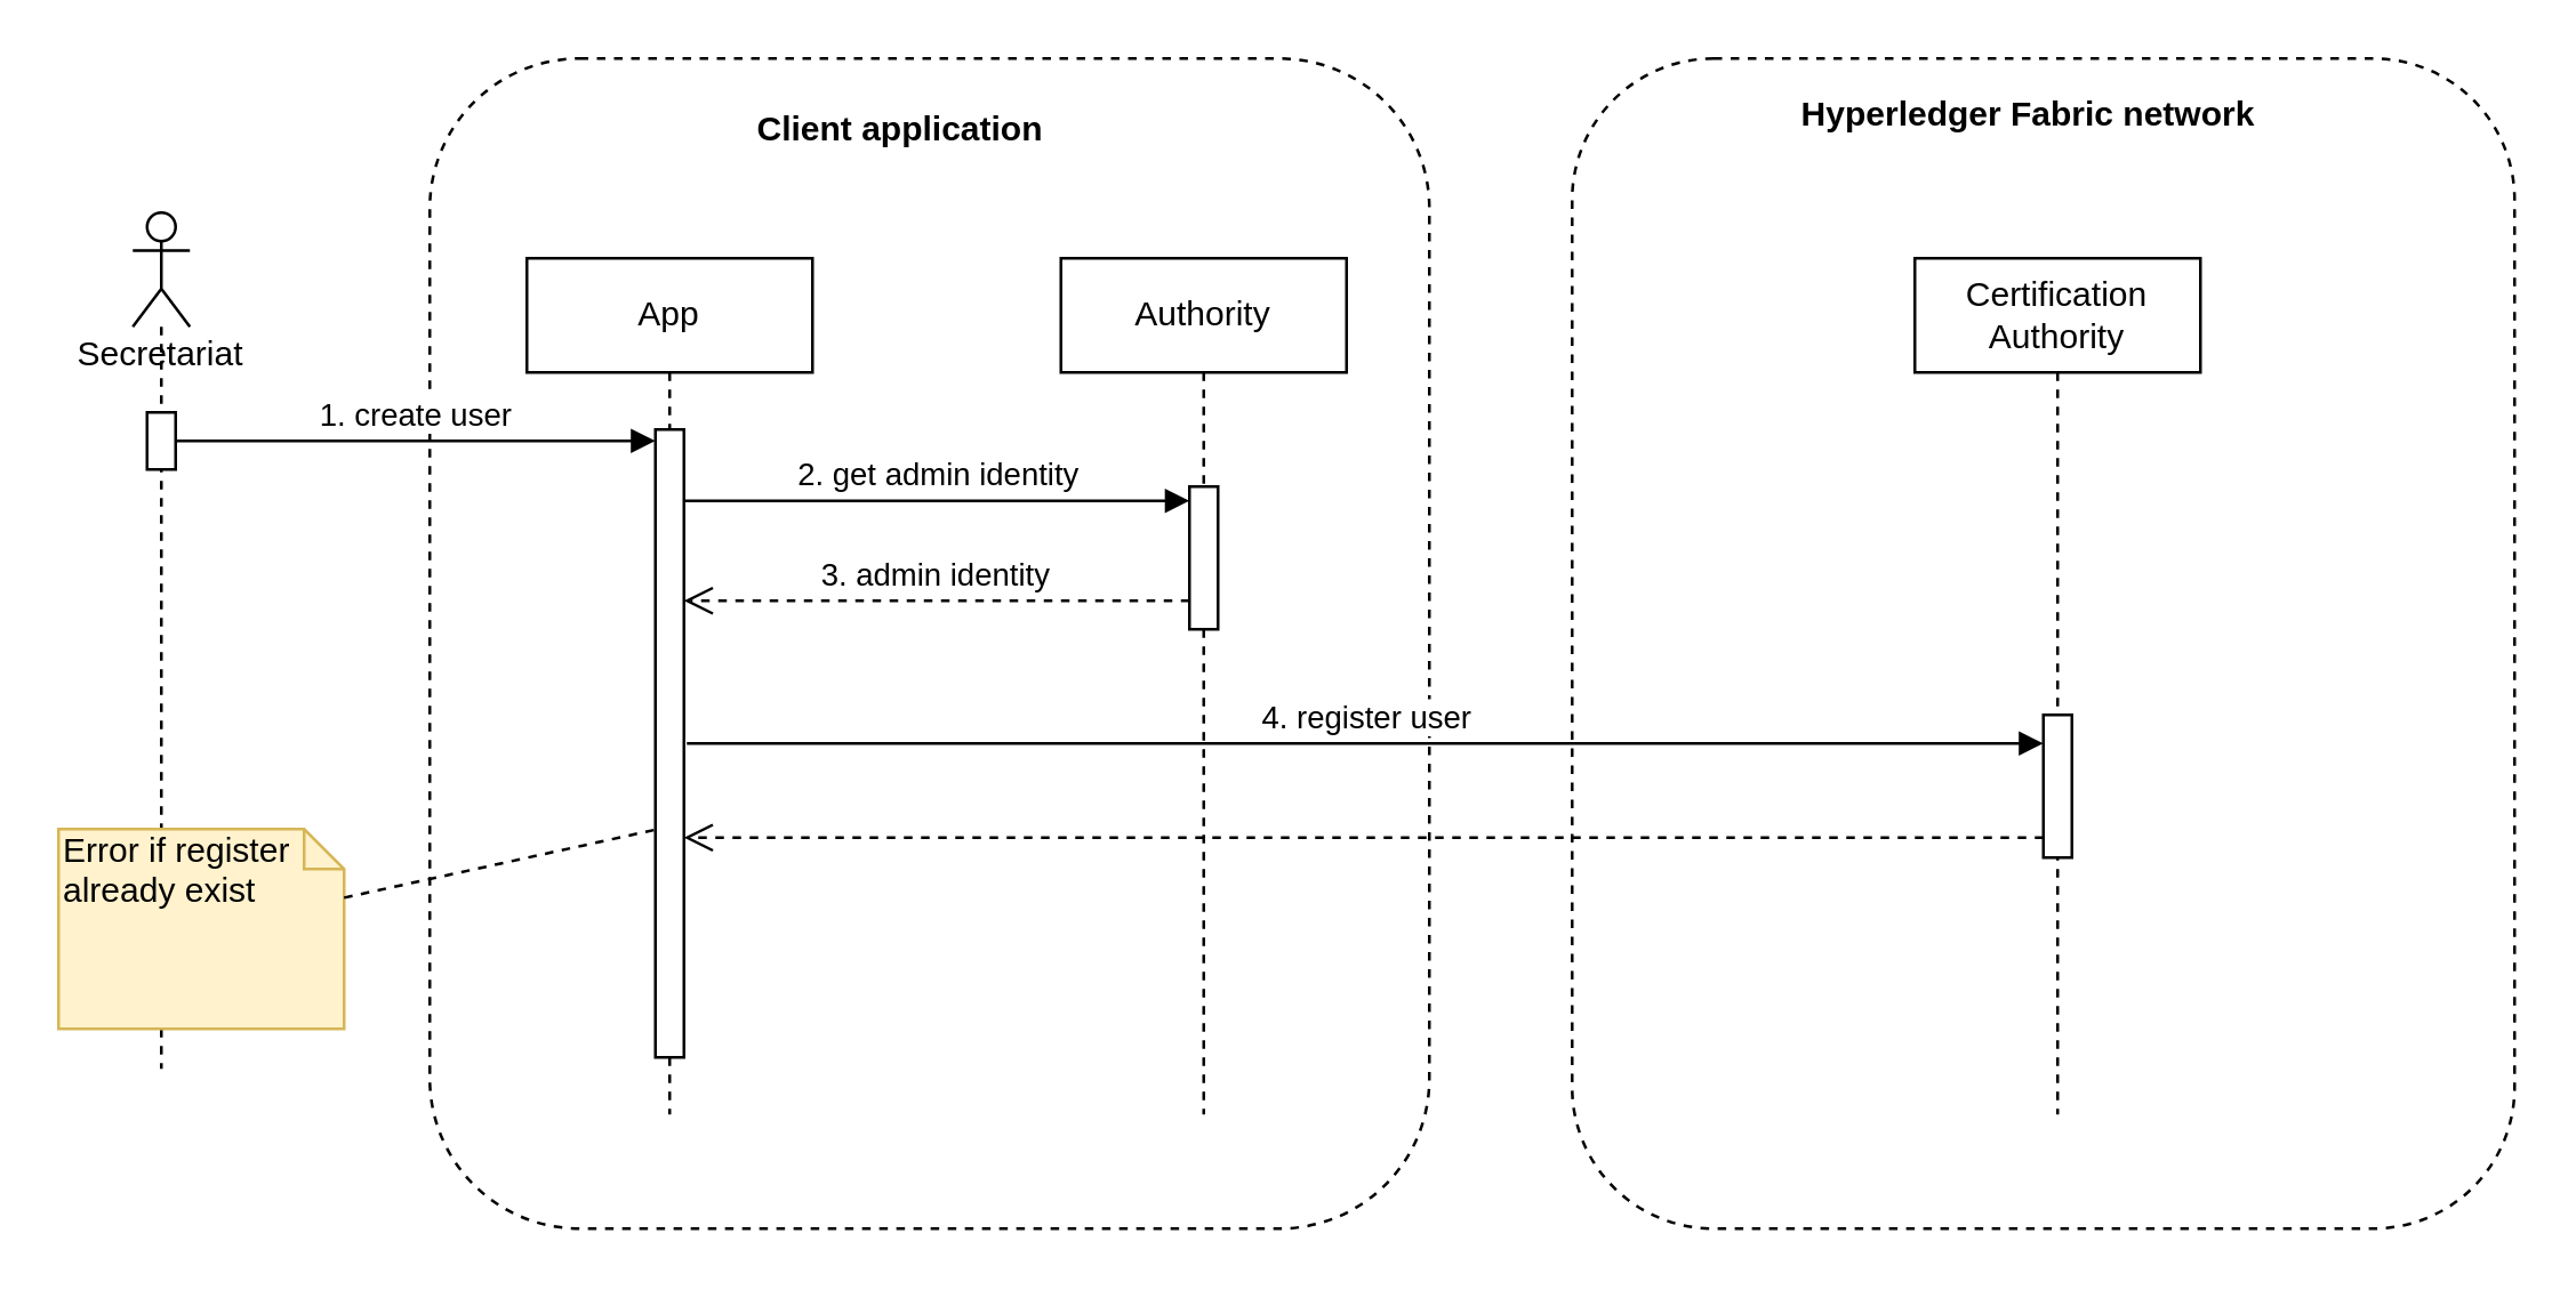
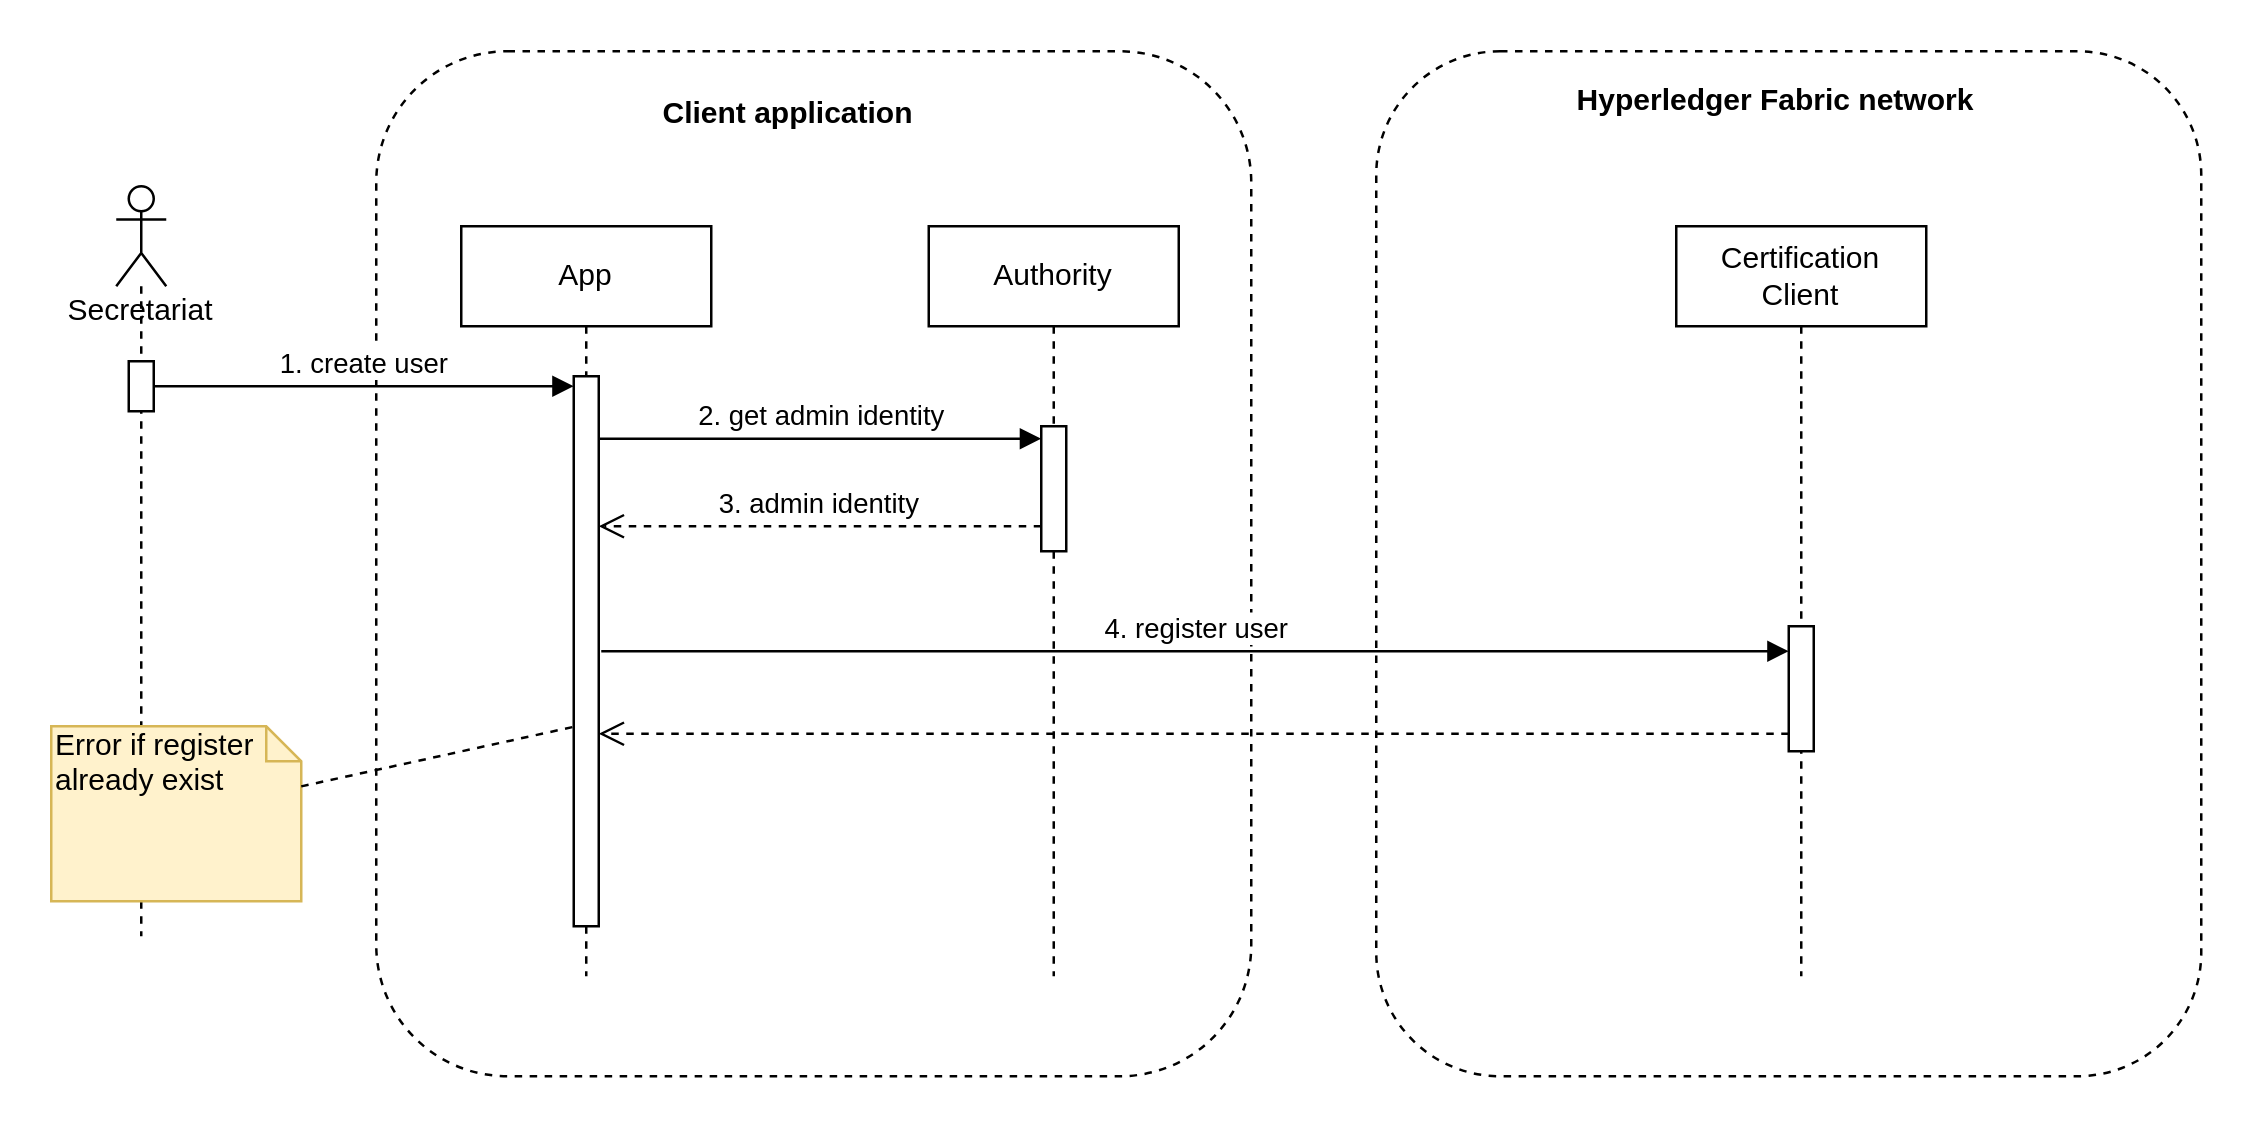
  <mxCell id="0" />
  <mxCell id="1" parent="0" />
  <mxCell id="2" value="" style="rounded=1;whiteSpace=wrap;html=1;fillColor=none;dashed=1;" parent="1" vertex="1"><mxGeometry x="550" y="20" width="330" height="410" as="geometry" /></mxCell>
  <mxCell id="3" value="" style="rounded=1;whiteSpace=wrap;html=1;fillColor=none;dashed=1;" parent="1" vertex="1"><mxGeometry x="150" y="20" width="350" height="410" as="geometry" /></mxCell>
  <mxCell id="4" value="App" style="shape=umlLifeline;perimeter=lifelinePerimeter;whiteSpace=wrap;html=1;container=1;collapsible=0;recursiveResize=0;outlineConnect=0;" parent="1" vertex="1"><mxGeometry x="184" y="90" width="100" height="300" as="geometry" /></mxCell>
  <mxCell id="5" value="" style="html=1;points=[];perimeter=orthogonalPerimeter;" parent="4" vertex="1"><mxGeometry x="45" y="60" width="10" height="220" as="geometry" /></mxCell>
  <mxCell id="6" value="Authority" style="shape=umlLifeline;perimeter=lifelinePerimeter;whiteSpace=wrap;html=1;container=1;collapsible=0;recursiveResize=0;outlineConnect=0;" parent="1" vertex="1"><mxGeometry x="371" y="90" width="100" height="300" as="geometry" /></mxCell>
  <mxCell id="7" value="" style="html=1;points=[];perimeter=orthogonalPerimeter;" parent="6" vertex="1"><mxGeometry x="45" y="80" width="10" height="50" as="geometry" /></mxCell>
- <mxCell id="8" value="Certification&lt;br&gt;Authority" style="shape=umlLifeline;perimeter=lifelinePerimeter;whiteSpace=wrap;html=1;container=1;collapsible=0;recursiveResize=0;outlineConnect=0;" parent="1" vertex="1"><mxGeometry x="670" y="90" width="100" height="300" as="geometry" /></mxCell>
+ <mxCell id="8" value="Certification&lt;br&gt;Client" style="shape=umlLifeline;perimeter=lifelinePerimeter;whiteSpace=wrap;html=1;container=1;collapsible=0;recursiveResize=0;outlineConnect=0;" parent="1" vertex="1"><mxGeometry x="670" y="90" width="100" height="300" as="geometry" /></mxCell>
  <mxCell id="9" value="" style="html=1;points=[];perimeter=orthogonalPerimeter;" parent="8" vertex="1"><mxGeometry x="45" y="160" width="10" height="50" as="geometry" /></mxCell>
  <mxCell id="10" value="2. get admin identity" style="html=1;verticalAlign=bottom;endArrow=block;" parent="1" edge="1"><mxGeometry width="80" relative="1" as="geometry"><mxPoint x="239" y="175" as="sourcePoint" /><mxPoint x="416" y="175" as="targetPoint" /></mxGeometry></mxCell>
  <mxCell id="11" value="3. admin identity" style="html=1;verticalAlign=bottom;endArrow=open;dashed=1;endSize=8;" parent="1" edge="1"><mxGeometry relative="1" as="geometry"><mxPoint x="416" y="210" as="sourcePoint" /><mxPoint x="239" y="210" as="targetPoint" /></mxGeometry></mxCell>
  <mxCell id="12" value="&lt;b&gt;Client application&lt;/b&gt;" style="text;html=1;strokeColor=none;fillColor=none;align=center;verticalAlign=middle;whiteSpace=wrap;rounded=0;dashed=1;" parent="1" vertex="1"><mxGeometry x="260" y="35" width="110" height="20" as="geometry" /></mxCell>
  <mxCell id="13" value="&lt;b&gt;Hyperledger Fabric network&lt;/b&gt;" style="text;html=1;strokeColor=none;fillColor=none;align=center;verticalAlign=middle;whiteSpace=wrap;rounded=0;dashed=1;" parent="1" vertex="1"><mxGeometry x="625" y="30" width="170" height="20" as="geometry" /></mxCell>
  <mxCell id="14" value="Secretariat" style="shape=umlLifeline;participant=umlActor;perimeter=lifelinePerimeter;whiteSpace=wrap;html=1;container=1;collapsible=0;recursiveResize=0;verticalAlign=top;spacingTop=36;outlineConnect=0;size=40;" vertex="1" parent="1"><mxGeometry x="46" y="74" width="20" height="300" as="geometry" /></mxCell>
  <mxCell id="15" value="" style="html=1;points=[];perimeter=orthogonalPerimeter;" vertex="1" parent="14"><mxGeometry x="5" y="70" width="10" height="20" as="geometry" /></mxCell>
  <mxCell id="16" value="4. register user" style="html=1;verticalAlign=bottom;endArrow=block;exitX=1.1;exitY=0.5;exitDx=0;exitDy=0;exitPerimeter=0;" edge="1" parent="1" source="5" target="9"><mxGeometry width="80" relative="1" as="geometry"><mxPoint x="270" y="260" as="sourcePoint" /><mxPoint x="350" y="260" as="targetPoint" /></mxGeometry></mxCell>
  <mxCell id="17" value="" style="html=1;verticalAlign=bottom;endArrow=open;dashed=1;endSize=8;" edge="1" parent="1" source="9"><mxGeometry relative="1" as="geometry"><mxPoint x="799" y="293" as="sourcePoint" /><mxPoint x="239" y="293" as="targetPoint" /></mxGeometry></mxCell>
  <mxCell id="18" value="1. create user" style="html=1;verticalAlign=bottom;endArrow=block;" edge="1" parent="1" source="15" target="5"><mxGeometry width="80" relative="1" as="geometry"><mxPoint x="40" y="144" as="sourcePoint" /><mxPoint x="120" y="144" as="targetPoint" /></mxGeometry></mxCell>
  <mxCell id="19" value="Error if register&lt;br&gt;already exist" style="shape=note;whiteSpace=wrap;html=1;size=14;verticalAlign=top;align=left;spacingTop=-6;fillColor=#fff2cc;strokeColor=#d6b656;" vertex="1" parent="1"><mxGeometry x="20" y="290" width="100" height="70" as="geometry" /></mxCell>
  <mxCell id="20" value="" style="rounded=0;orthogonalLoop=1;jettySize=auto;html=1;endArrow=none;endFill=0;dashed=1;" edge="1" parent="1" source="19"><mxGeometry relative="1" as="geometry"><mxPoint x="120" y="316.488" as="sourcePoint" /><mxPoint x="230" y="290" as="targetPoint" /></mxGeometry></mxCell>
